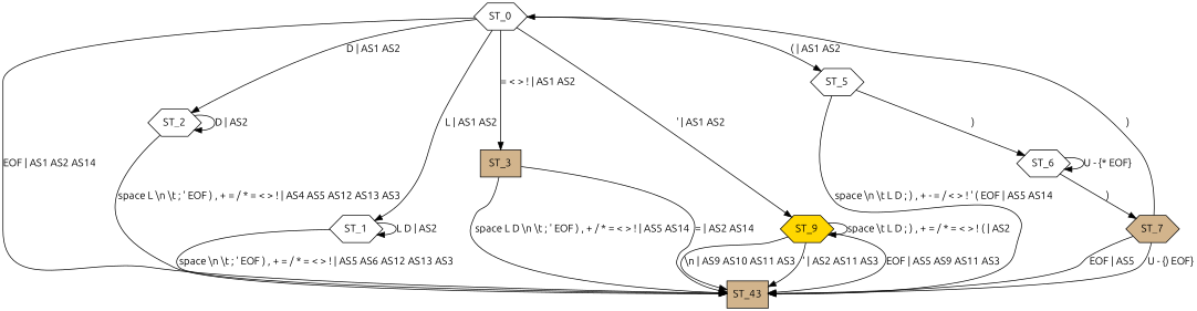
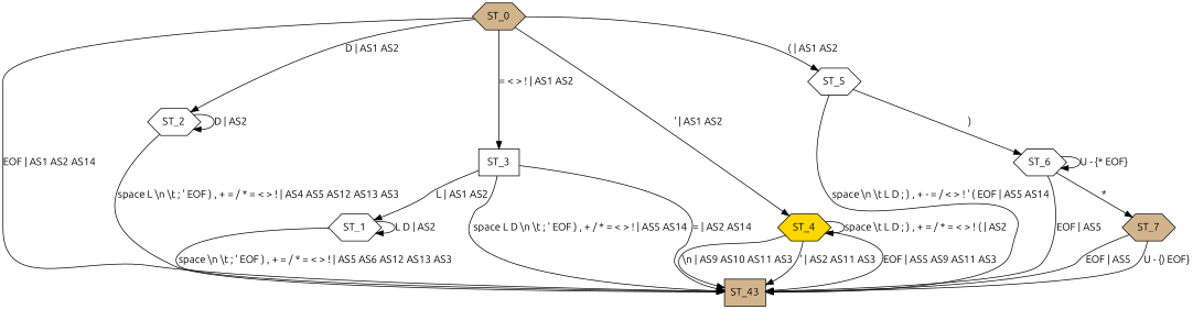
  digraph {
    fontname=Ubuntu
    rankdir=ST
    node [fillcolor=white fontname=Ubuntu shape=hexagon style=filled]
    edge [fontname=Ubuntu]
    n1 [fillcolor=tan label=ST_43 shape=box]
-   ST_0
+   ST_0 [fillcolor=tan]
    ST_1
    ST_2
-   ST_3 [fillcolor=tan shape=box]
-   ST_4 [fillcolor=gold label=ST_9]
+   ST_3 [shape=box]
+   ST_4 [fillcolor=gold]
    ST_5
    ST_6
    ST_7 [fillcolor=tan]
    ST_0 -> n1 [label="EOF | AS1 AS2 AS14"]
-   ST_0 -> ST_1 [label="L | AS1 AS2"]
+   ST_3 -> ST_1 [label="L | AS1 AS2"]
    ST_0 -> ST_2 [label="D | AS1 AS2"]
    ST_0 -> ST_3 [label="= < > ! | AS1 AS2"]
    ST_0 -> ST_4 [label="' | AS1 AS2"]
    ST_0 -> ST_5 [label="( | AS1 AS2"]
    ST_1 -> n1 [label="space \\n \\t ; ' EOF ) , + = / * = < > ! | AS5 AS6 AS12 AS13 AS3"]
    ST_1 -> ST_1 [label="L D | AS2"]
    ST_2 -> n1 [label="space L \\n \\t ; ' EOF ) , + = / * = < > ! | AS4 AS5 AS12 AS13 AS3"]
    ST_2 -> ST_2 [label="D | AS2"]
    ST_3 -> n1 [label="space L D \\n \\t ; ' EOF ) , + / * = < > ! | AS5 AS14"]
    ST_3 -> n1 [label="= | AS2 AS14"]
    ST_4 -> n1 [label="\\n | AS9 AS10 AS11 AS3"]
    ST_4 -> n1 [label="' | AS2 AS11 AS3"]
    ST_4 -> n1 [label="EOF | AS5 AS9 AS11 AS3"]
    ST_4 -> ST_4 [label="space \\t L D ; ) , + = / * = < > ! ( | AS2"]
    ST_5 -> n1 [label="space \\n \\t L D ; ) , + - = / < > ! ' ( EOF | AS5 AS14"]
    ST_5 -> ST_6 [label=")"]
+   ST_6 -> n1 [label="EOF | AS5"]
    ST_6 -> ST_6 [label="U - {* EOF}"]
-   ST_6 -> ST_7 [label=")"]
+   ST_6 -> ST_7 [label="*"]
    ST_7 -> n1 [label="U - {) EOF}"]
    ST_7 -> n1 [label="EOF | AS5"]
-   ST_7 -> ST_0 [label=")"]
  }
